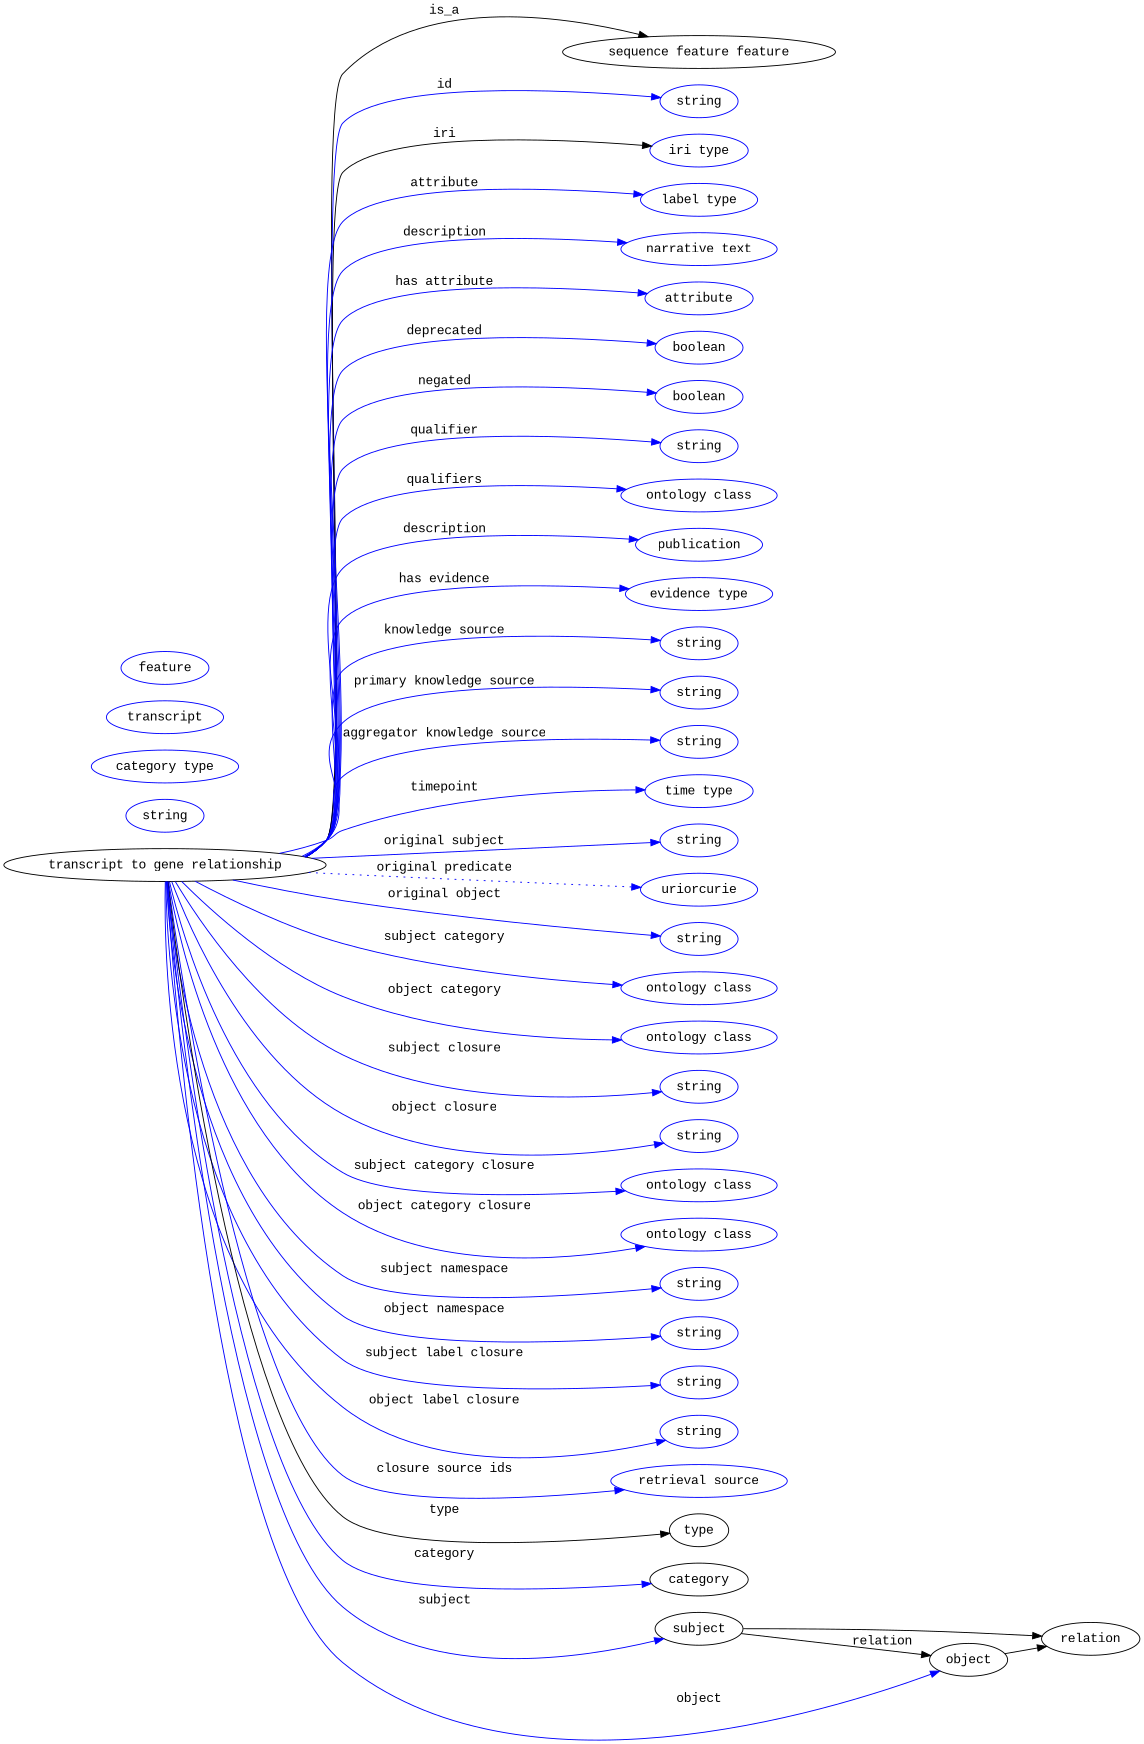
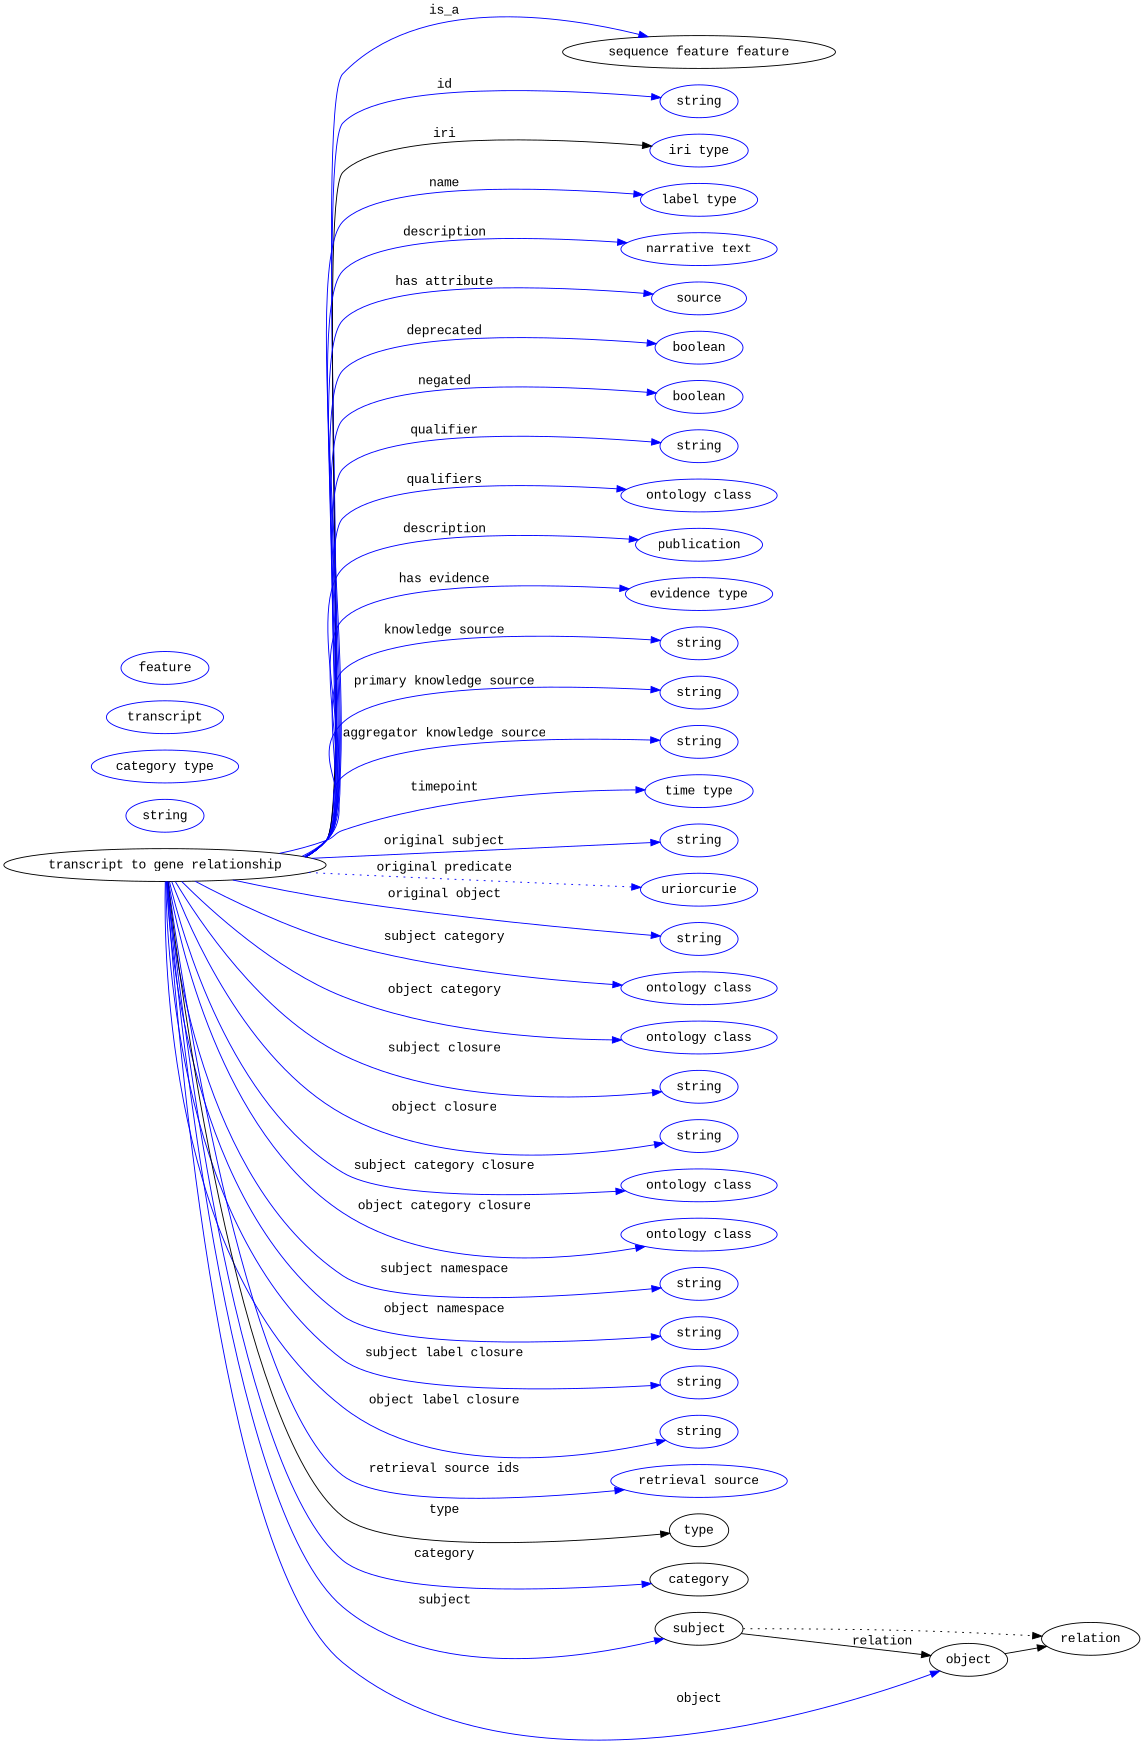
  digraph {
    fontname="Liberation Mono"
    rankdir=LR
    node [fontname="Liberation Mono" color=blue]
    edge [fontname="Liberation Mono" color=blue style=solid]
    n1 [height=0.5 label="transcript to gene relationship" width=4.2607 color=""]
    n2 [height=0.5 label="sequence feature feature" width=4.1524 color=""]
    n3 [height=0.5 label=string width=1.0652]
    n4 [height=0.5 label="iri type" width=1.2277]
    n5 [height=0.5 label="label type" width=1.5707]
    n6 [height=0.5 label="narrative text" width=2.0943]
-   n7 [height=0.5 label=attribute width=1.4443]
+   n7 [height=0.5 label=source width=1.4443]
    n8 [height=0.5 label=boolean width=1.2999]
    n9 [height=0.5 label=boolean width=1.2999]
    n10 [height=0.5 label=string width=1.0652]
    n11 [height=0.5 label="ontology class" width=2.1304]
    n12 [height=0.5 label=publication width=1.7332]
    n13 [height=0.5 label="evidence type" width=2.0943]
    n14 [height=0.5 label=string width=1.0652]
    n15 [height=0.5 label=string width=1.0652]
    n16 [height=0.5 label=string width=1.0652]
    n17 [height=0.5 label="time type" width=1.5346]
    n18 [height=0.5 label=string width=1.0652]
    n19 [height=0.5 label=uriorcurie width=1.5887]
    n20 [height=0.5 label=string width=1.0652]
    n21 [height=0.5 label="ontology class" width=2.1304]
    n22 [height=0.5 label="ontology class" width=2.1304]
    n23 [height=0.5 label=string width=1.0652]
    n24 [height=0.5 label=string width=1.0652]
    n25 [height=0.5 label="ontology class" width=2.1304]
    n26 [height=0.5 label="ontology class" width=2.1304]
    n27 [height=0.5 label=string width=1.0652]
    n28 [height=0.5 label=string width=1.0652]
    n29 [height=0.5 label=string width=1.0652]
    n30 [height=0.5 label=string width=1.0652]
    n31 [height=0.5 label="retrieval source" width=2.347]
    type [height=0.5 width=0.86659 color=""]
    category [height=0.5 width=1.4263 color=""]
    subject [height=0.5 width=1.2277 color=""]
    object [height=0.5 width=1.0832 color=""]
    relation [height=0.5 width=1.2999 color=""]
    n37 [height=0.5 label=string width=1.0652]
    n38 [height=0.5 label="category type" width=2.0762]
    n39 [height=0.5 label=transcript width=1.5887]
    n40 [height=0.5 label=feature width=0.92075]
-   n1 -> n2 [label=is_a color="" style=""]
+   n1 -> n2 [label=is_a style=""]
    n1 -> n3 [label=id]
    n1 -> n4 [color=black label=iri]
-   n1 -> n5 [label=attribute]
+   n1 -> n5 [label=name]
    n1 -> n6 [label=description]
    n1 -> n7 [label="has attribute"]
    n1 -> n8 [label=deprecated]
    n1 -> n9 [label=negated]
    n1 -> n10 [label=qualifier]
    n1 -> n11 [label=qualifiers]
    n1 -> n12 [label=description]
    n1 -> n13 [label="has evidence"]
    n1 -> n14 [label="knowledge source"]
    n1 -> n15 [label="primary knowledge source"]
    n1 -> n16 [label="aggregator knowledge source"]
    n1 -> n17 [label=timepoint]
    n1 -> n18 [label="original subject"]
    n1 -> n19 [label="original predicate" style=dotted]
    n1 -> n20 [label="original object"]
    n1 -> n21 [label="subject category"]
    n1 -> n22 [label="object category"]
    n1 -> n23 [label="subject closure"]
    n1 -> n24 [label="object closure"]
    n1 -> n25 [label="subject category closure"]
    n1 -> n26 [label="object category closure"]
    n1 -> n27 [label="subject namespace"]
    n1 -> n28 [label="object namespace"]
    n1 -> n29 [label="subject label closure"]
    n1 -> n30 [label="object label closure"]
-   n1 -> n31 [label="closure source ids"]
+   n1 -> n31 [label="retrieval source ids"]
    n1 -> type [color=black label=type]
    n1 -> category [label=category]
    n1 -> subject [label=subject]
    n1 -> object [label=object]
    subject -> object [label=relation color="" style=""]
-   subject -> relation [color=""]
+   subject -> relation [style=dotted color=""]
    object -> relation [color=""]
  }
